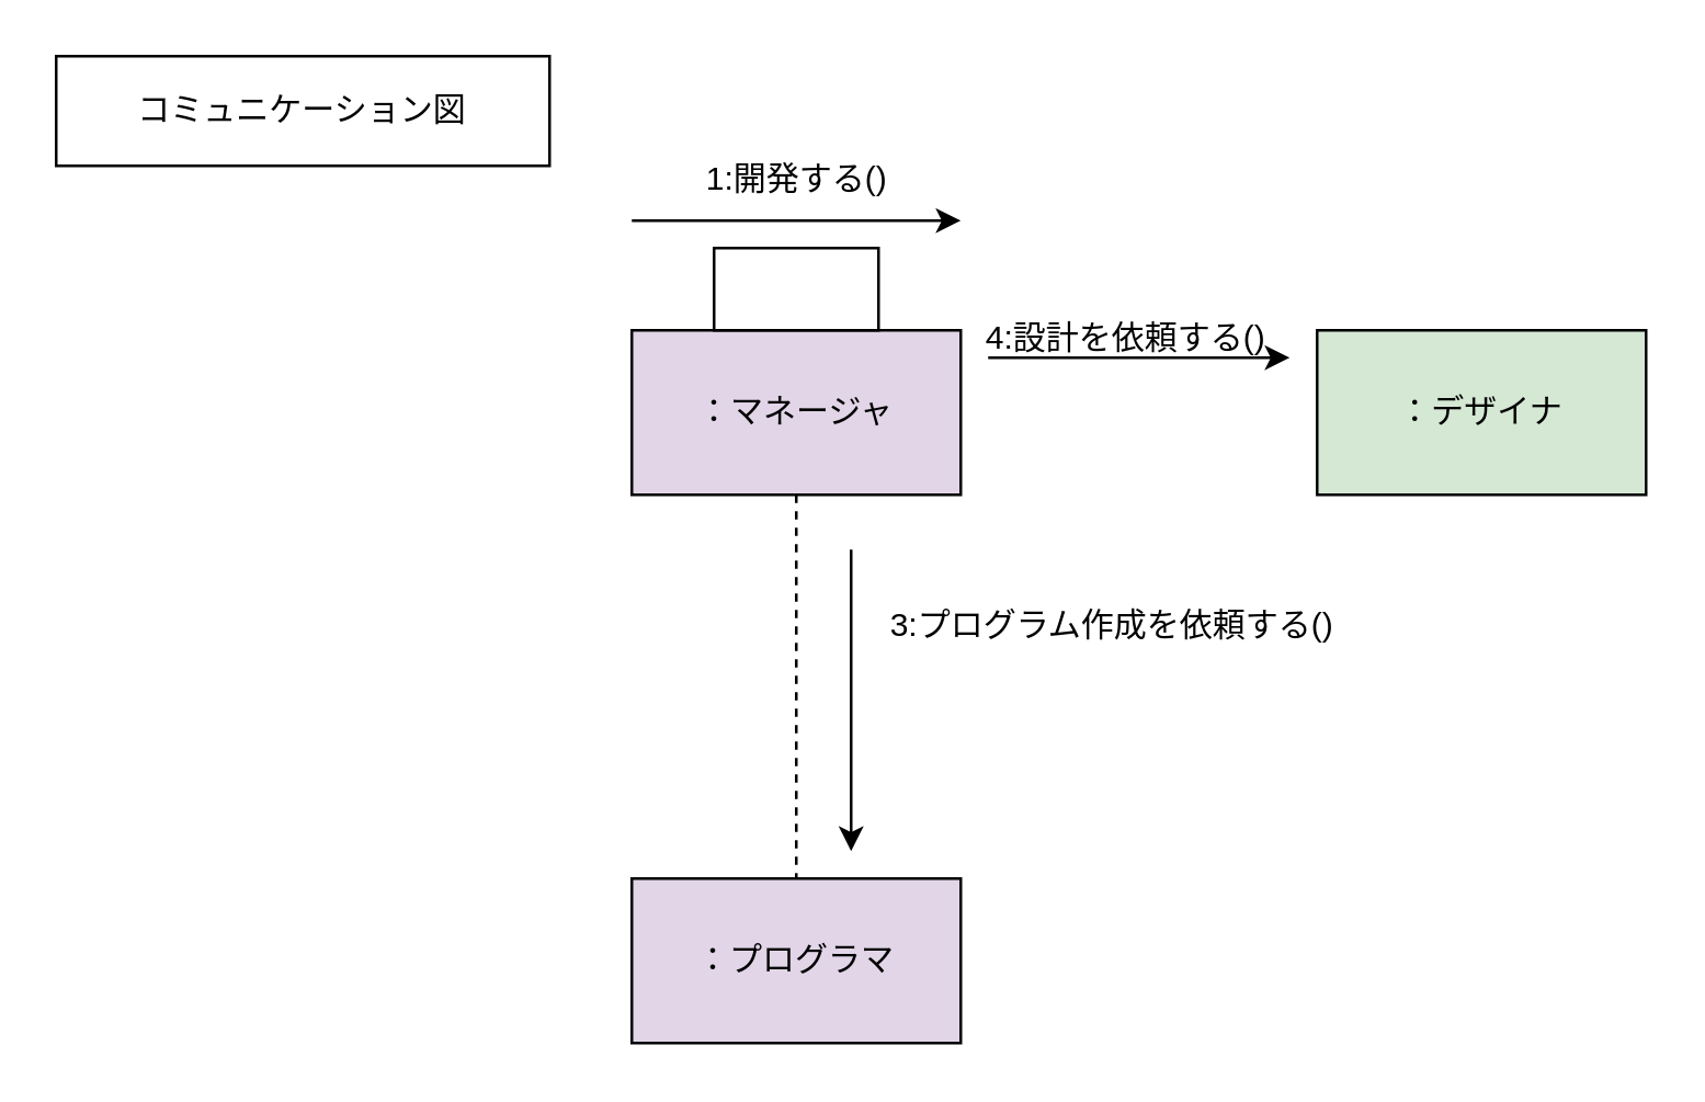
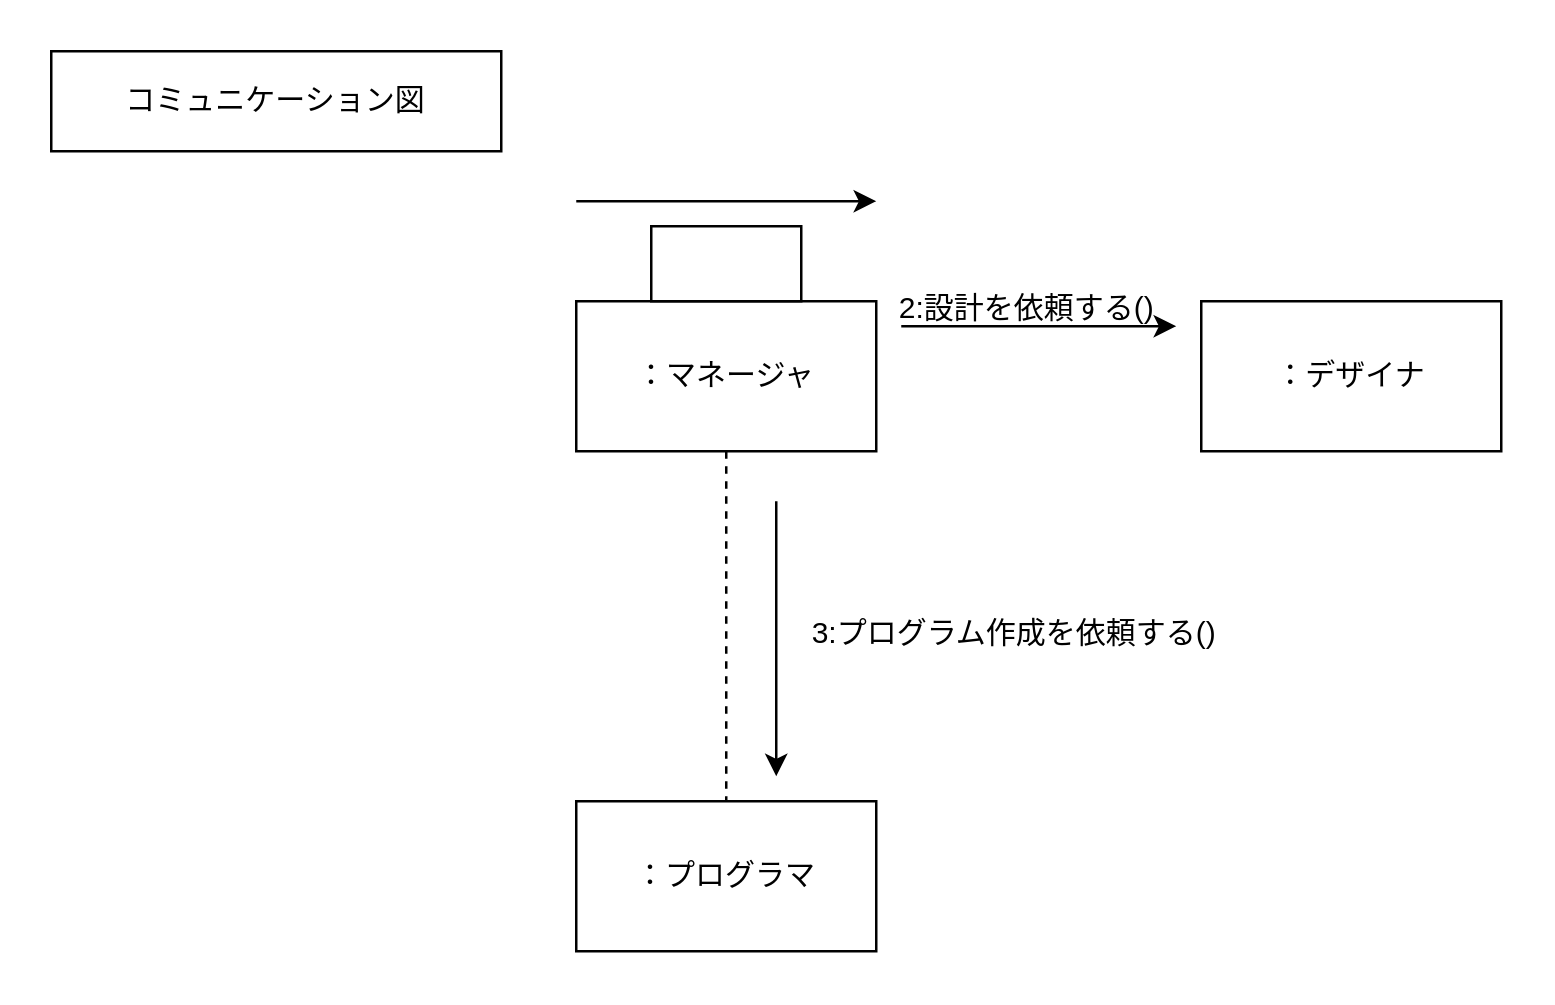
  <mxCell id="0" />
  <mxCell id="1" parent="0" />
- <mxCell id="2" value="：マネージャ" style="rounded=0;whiteSpace=wrap;html=1;fillColor=#e1d5e7;" parent="1" vertex="1"><mxGeometry x="230" y="120" width="120" height="60" as="geometry" /></mxCell>
+ <mxCell id="2" value="：マネージャ" style="rounded=0;whiteSpace=wrap;html=1;" parent="1" vertex="1"><mxGeometry x="230" y="120" width="120" height="60" as="geometry" /></mxCell>
  <mxCell id="3" value="" style="rounded=0;whiteSpace=wrap;html=1;" parent="1" vertex="1"><mxGeometry x="260" y="90" width="60" height="30" as="geometry" /></mxCell>
- <mxCell id="4" value="：デザイナ" style="rounded=0;whiteSpace=wrap;html=1;fillColor=#d5e8d4;" parent="1" vertex="1"><mxGeometry x="480" y="120" width="120" height="60" as="geometry" /></mxCell>
- <mxCell id="5" value="：プログラマ" style="rounded=0;whiteSpace=wrap;html=1;fillColor=#e1d5e7;" parent="1" vertex="1"><mxGeometry x="230" y="320" width="120" height="60" as="geometry" /></mxCell>
+ <mxCell id="4" value="：デザイナ" style="rounded=0;whiteSpace=wrap;html=1;" parent="1" vertex="1"><mxGeometry x="480" y="120" width="120" height="60" as="geometry" /></mxCell>
+ <mxCell id="5" value="：プログラマ" style="rounded=0;whiteSpace=wrap;html=1;" parent="1" vertex="1"><mxGeometry x="230" y="320" width="120" height="60" as="geometry" /></mxCell>
  <mxCell id="6" value="" style="endArrow=none;html=1;rounded=0;exitX=0.5;exitY=1;exitDx=0;exitDy=0;entryX=0.5;entryY=0;entryDx=0;entryDy=0;dashed=1;" parent="1" source="2" target="5" edge="1"><mxGeometry width="50" height="50" relative="1" as="geometry"><mxPoint x="350" y="270" as="sourcePoint" /><mxPoint x="480" y="270" as="targetPoint" /></mxGeometry></mxCell>
  <mxCell id="7" value="" style="endArrow=classic;html=1;rounded=0;" parent="1" edge="1"><mxGeometry width="50" height="50" relative="1" as="geometry"><mxPoint x="360" y="130" as="sourcePoint" /><mxPoint x="470" y="130" as="targetPoint" /></mxGeometry></mxCell>
- <mxCell id="8" value="4:設計を依頼する()" style="text;html=1;align=center;verticalAlign=middle;resizable=0;points=[];autosize=1;strokeColor=none;fillColor=none;" parent="1" vertex="1"><mxGeometry x="345" y="108" width="130" height="30" as="geometry" /></mxCell>
+ <mxCell id="8" value="2:設計を依頼する()" style="text;html=1;align=center;verticalAlign=middle;resizable=0;points=[];autosize=1;strokeColor=none;fillColor=none;" parent="1" vertex="1"><mxGeometry x="345" y="108" width="130" height="30" as="geometry" /></mxCell>
  <mxCell id="9" value="" style="endArrow=classic;html=1;rounded=0;" parent="1" edge="1"><mxGeometry width="50" height="50" relative="1" as="geometry"><mxPoint x="310" y="200" as="sourcePoint" /><mxPoint x="310" y="310" as="targetPoint" /></mxGeometry></mxCell>
- <mxCell id="10" value="3:プログラム作成を依頼する()" style="text;html=1;align=center;verticalAlign=middle;resizable=0;points=[];autosize=1;strokeColor=none;fillColor=none;" parent="1" vertex="1"><mxGeometry x="310" y="213" width="190" height="30" as="geometry" /></mxCell>
+ <mxCell id="10" value="3:プログラム作成を依頼する()" style="text;html=1;align=center;verticalAlign=middle;resizable=0;points=[];autosize=1;strokeColor=none;fillColor=none;" parent="1" vertex="1"><mxGeometry x="310" y="238" width="190" height="30" as="geometry" /></mxCell>
  <mxCell id="11" value="コミュニケーション図" style="rounded=0;whiteSpace=wrap;html=1;" parent="1" vertex="1"><mxGeometry x="20" y="20" width="180" height="40" as="geometry" /></mxCell>
  <mxCell id="12" value="" style="endArrow=classic;html=1;rounded=0;" parent="1" edge="1"><mxGeometry width="50" height="50" relative="1" as="geometry"><mxPoint x="230" y="80" as="sourcePoint" /><mxPoint x="350" y="80" as="targetPoint" /></mxGeometry></mxCell>
- <mxCell id="13" value="1:開発する()" style="text;html=1;align=center;verticalAlign=middle;resizable=0;points=[];autosize=1;strokeColor=none;fillColor=none;" parent="1" vertex="1"><mxGeometry x="245" y="50" width="90" height="30" as="geometry" /></mxCell>
